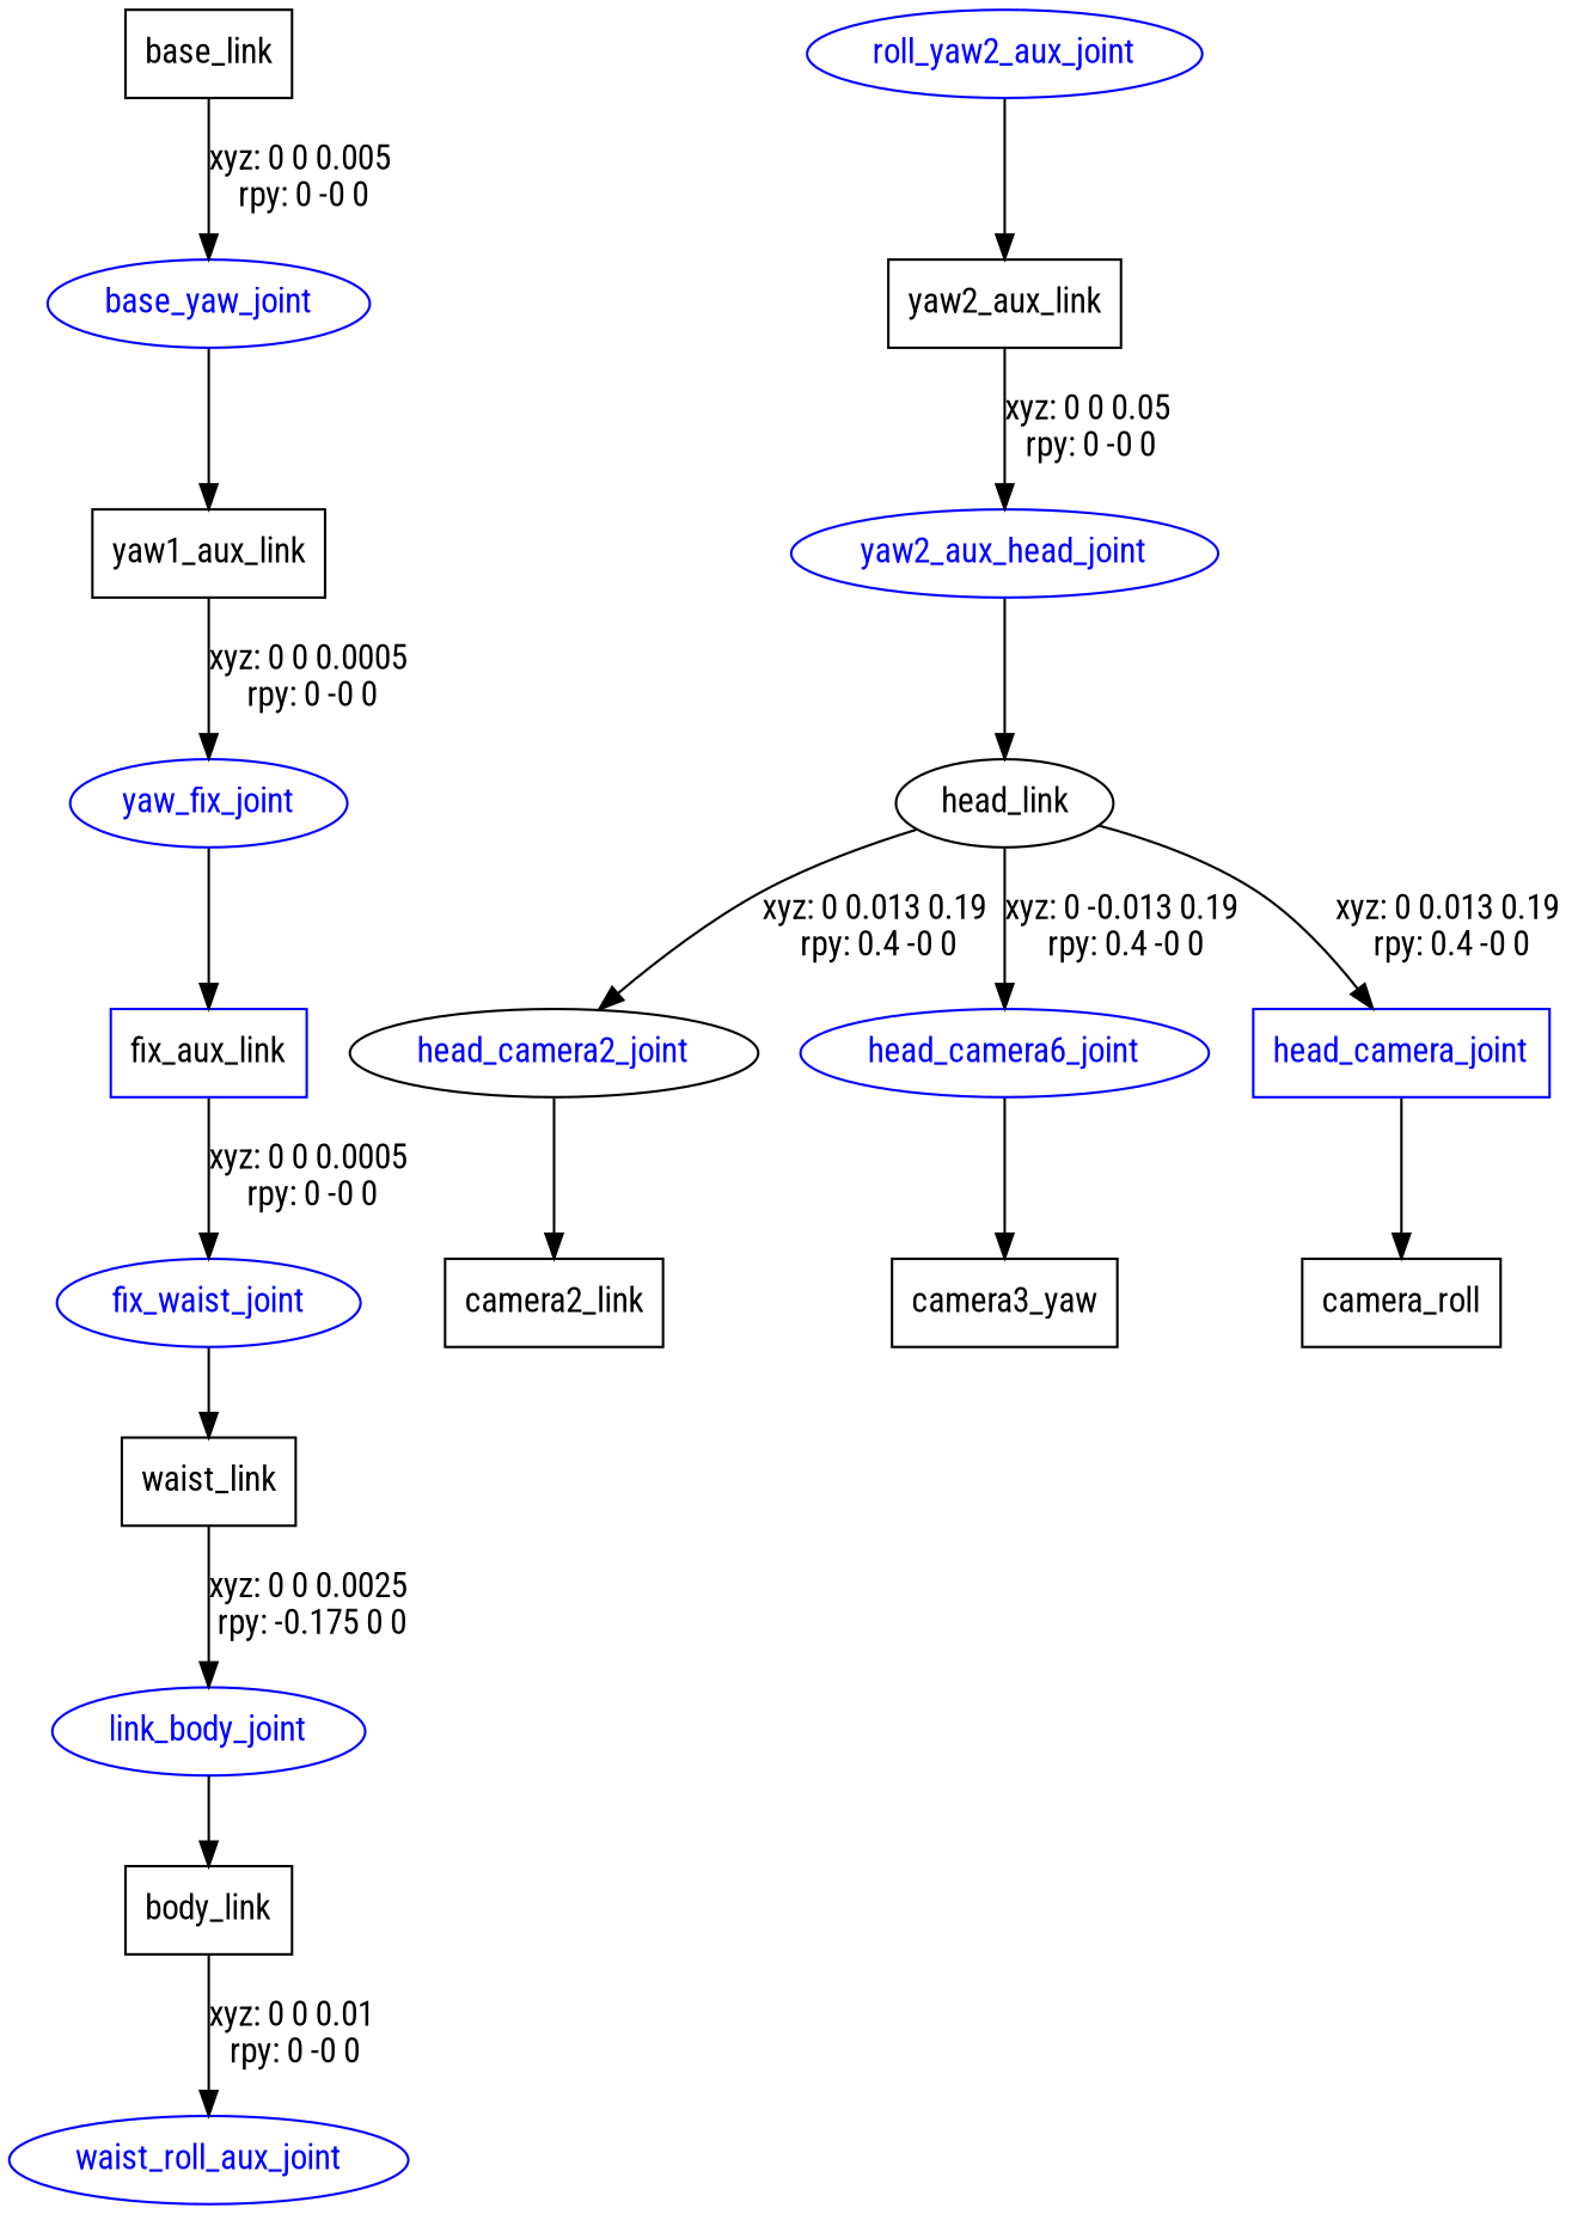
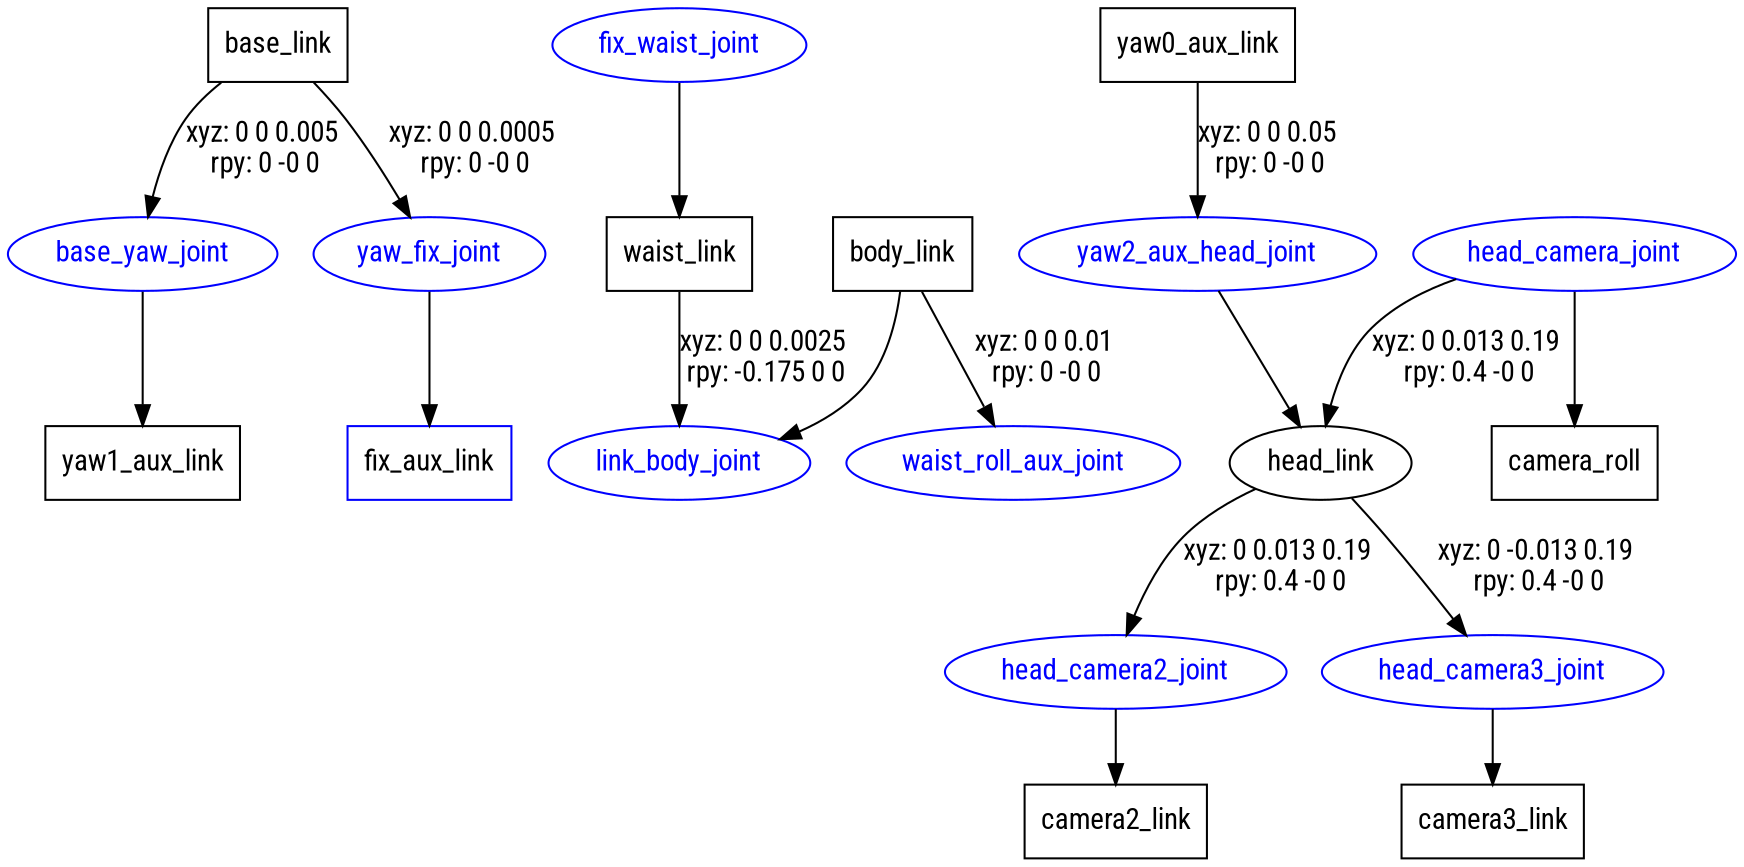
  digraph {
    fontname="Roboto Condensed"
    node [fontname="Roboto Condensed" shape=ellipse color=blue]
    edge [fontname="Roboto Condensed"]
    n1 [label=base_link shape=box color=""]
    base_yaw_joint [fontcolor=blue]
    n3 [label=yaw1_aux_link shape=box color=""]
    yaw_fix_joint [fontcolor=blue]
    n5 [label=fix_aux_link shape=box]
    fix_waist_joint [fontcolor=blue]
    n7 [label=waist_link shape=box color=""]
    n8 [fontcolor=blue label=link_body_joint]
    n9 [label=body_link shape=box color=""]
    waist_roll_aux_joint [fontcolor=blue]
-   roll_yaw2_aux_joint [fontcolor=blue]
-   n12 [label=yaw2_aux_link shape=box color=""]
+   n12 [label=yaw0_aux_link shape=box color=""]
    yaw2_aux_head_joint [fontcolor=blue]
    n14 [label=head_link color=""]
-   head_camera2_joint [color=black fontcolor=blue]
-   head_camera3_joint [fontcolor=blue label=head_camera6_joint]
-   head_camera_joint [fontcolor=blue shape=box]
+   head_camera2_joint [fontcolor=blue]
+   head_camera3_joint [fontcolor=blue]
+   head_camera_joint [fontcolor=blue]
    n18 [label=camera2_link shape=box color=""]
-   n19 [label=camera3_yaw shape=box color=""]
+   n19 [label=camera3_link shape=box color=""]
    n20 [label=camera_roll shape=box color=""]
    n1 -> base_yaw_joint [label="xyz: 0 0 0.005 \nrpy: 0 -0 0"]
    base_yaw_joint -> n3
-   n3 -> yaw_fix_joint [label="xyz: 0 0 0.0005 \nrpy: 0 -0 0"]
+   n1 -> yaw_fix_joint [label="xyz: 0 0 0.0005 \nrpy: 0 -0 0"]
    yaw_fix_joint -> n5
-   n5 -> fix_waist_joint [label="xyz: 0 0 0.0005 \nrpy: 0 -0 0"]
    fix_waist_joint -> n7
    n7 -> n8 [label="xyz: 0 0 0.0025 \nrpy: -0.175 0 0"]
-   n8 -> n9
+   n9 -> n8
    n9 -> waist_roll_aux_joint [label="xyz: 0 0 0.01 \nrpy: 0 -0 0"]
-   roll_yaw2_aux_joint -> n12
    n12 -> yaw2_aux_head_joint [label="xyz: 0 0 0.05 \nrpy: 0 -0 0"]
    yaw2_aux_head_joint -> n14
    n14 -> head_camera2_joint [label="xyz: 0 0.013 0.19 \nrpy: 0.4 -0 0"]
    n14 -> head_camera3_joint [label="xyz: 0 -0.013 0.19 \nrpy: 0.4 -0 0"]
-   n14 -> head_camera_joint [label="xyz: 0 0.013 0.19 \nrpy: 0.4 -0 0"]
+   head_camera_joint -> n14 [label="xyz: 0 0.013 0.19 \nrpy: 0.4 -0 0"]
    head_camera2_joint -> n18
    head_camera3_joint -> n19
    head_camera_joint -> n20
  }
